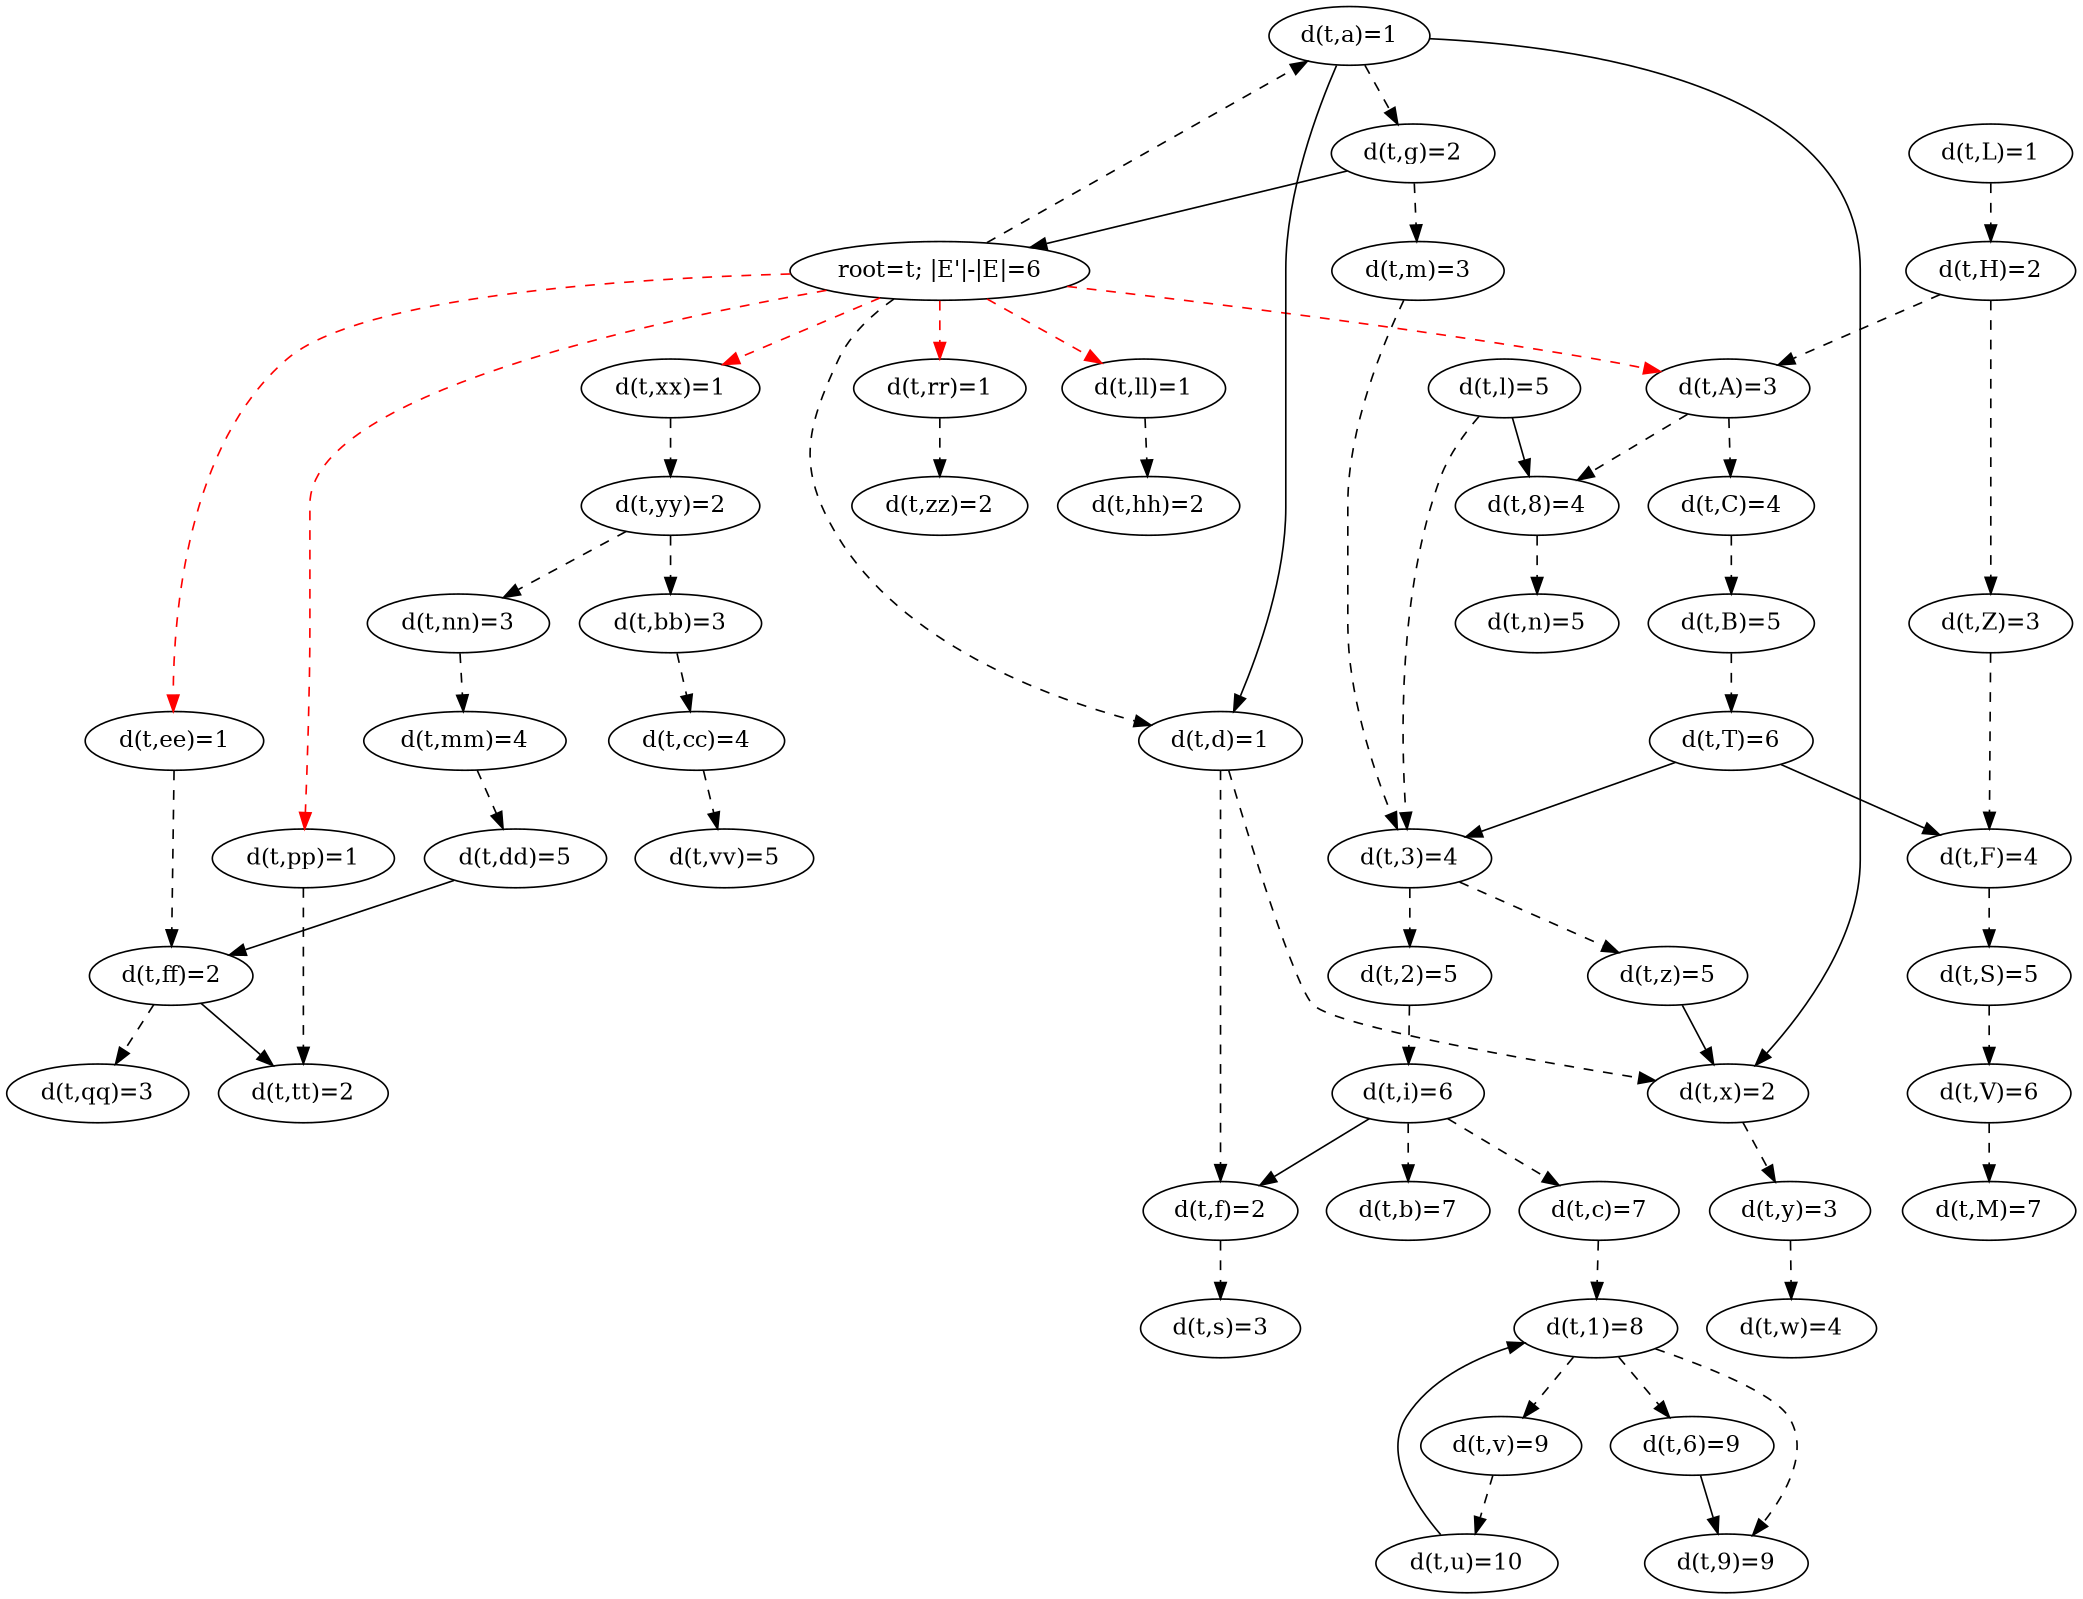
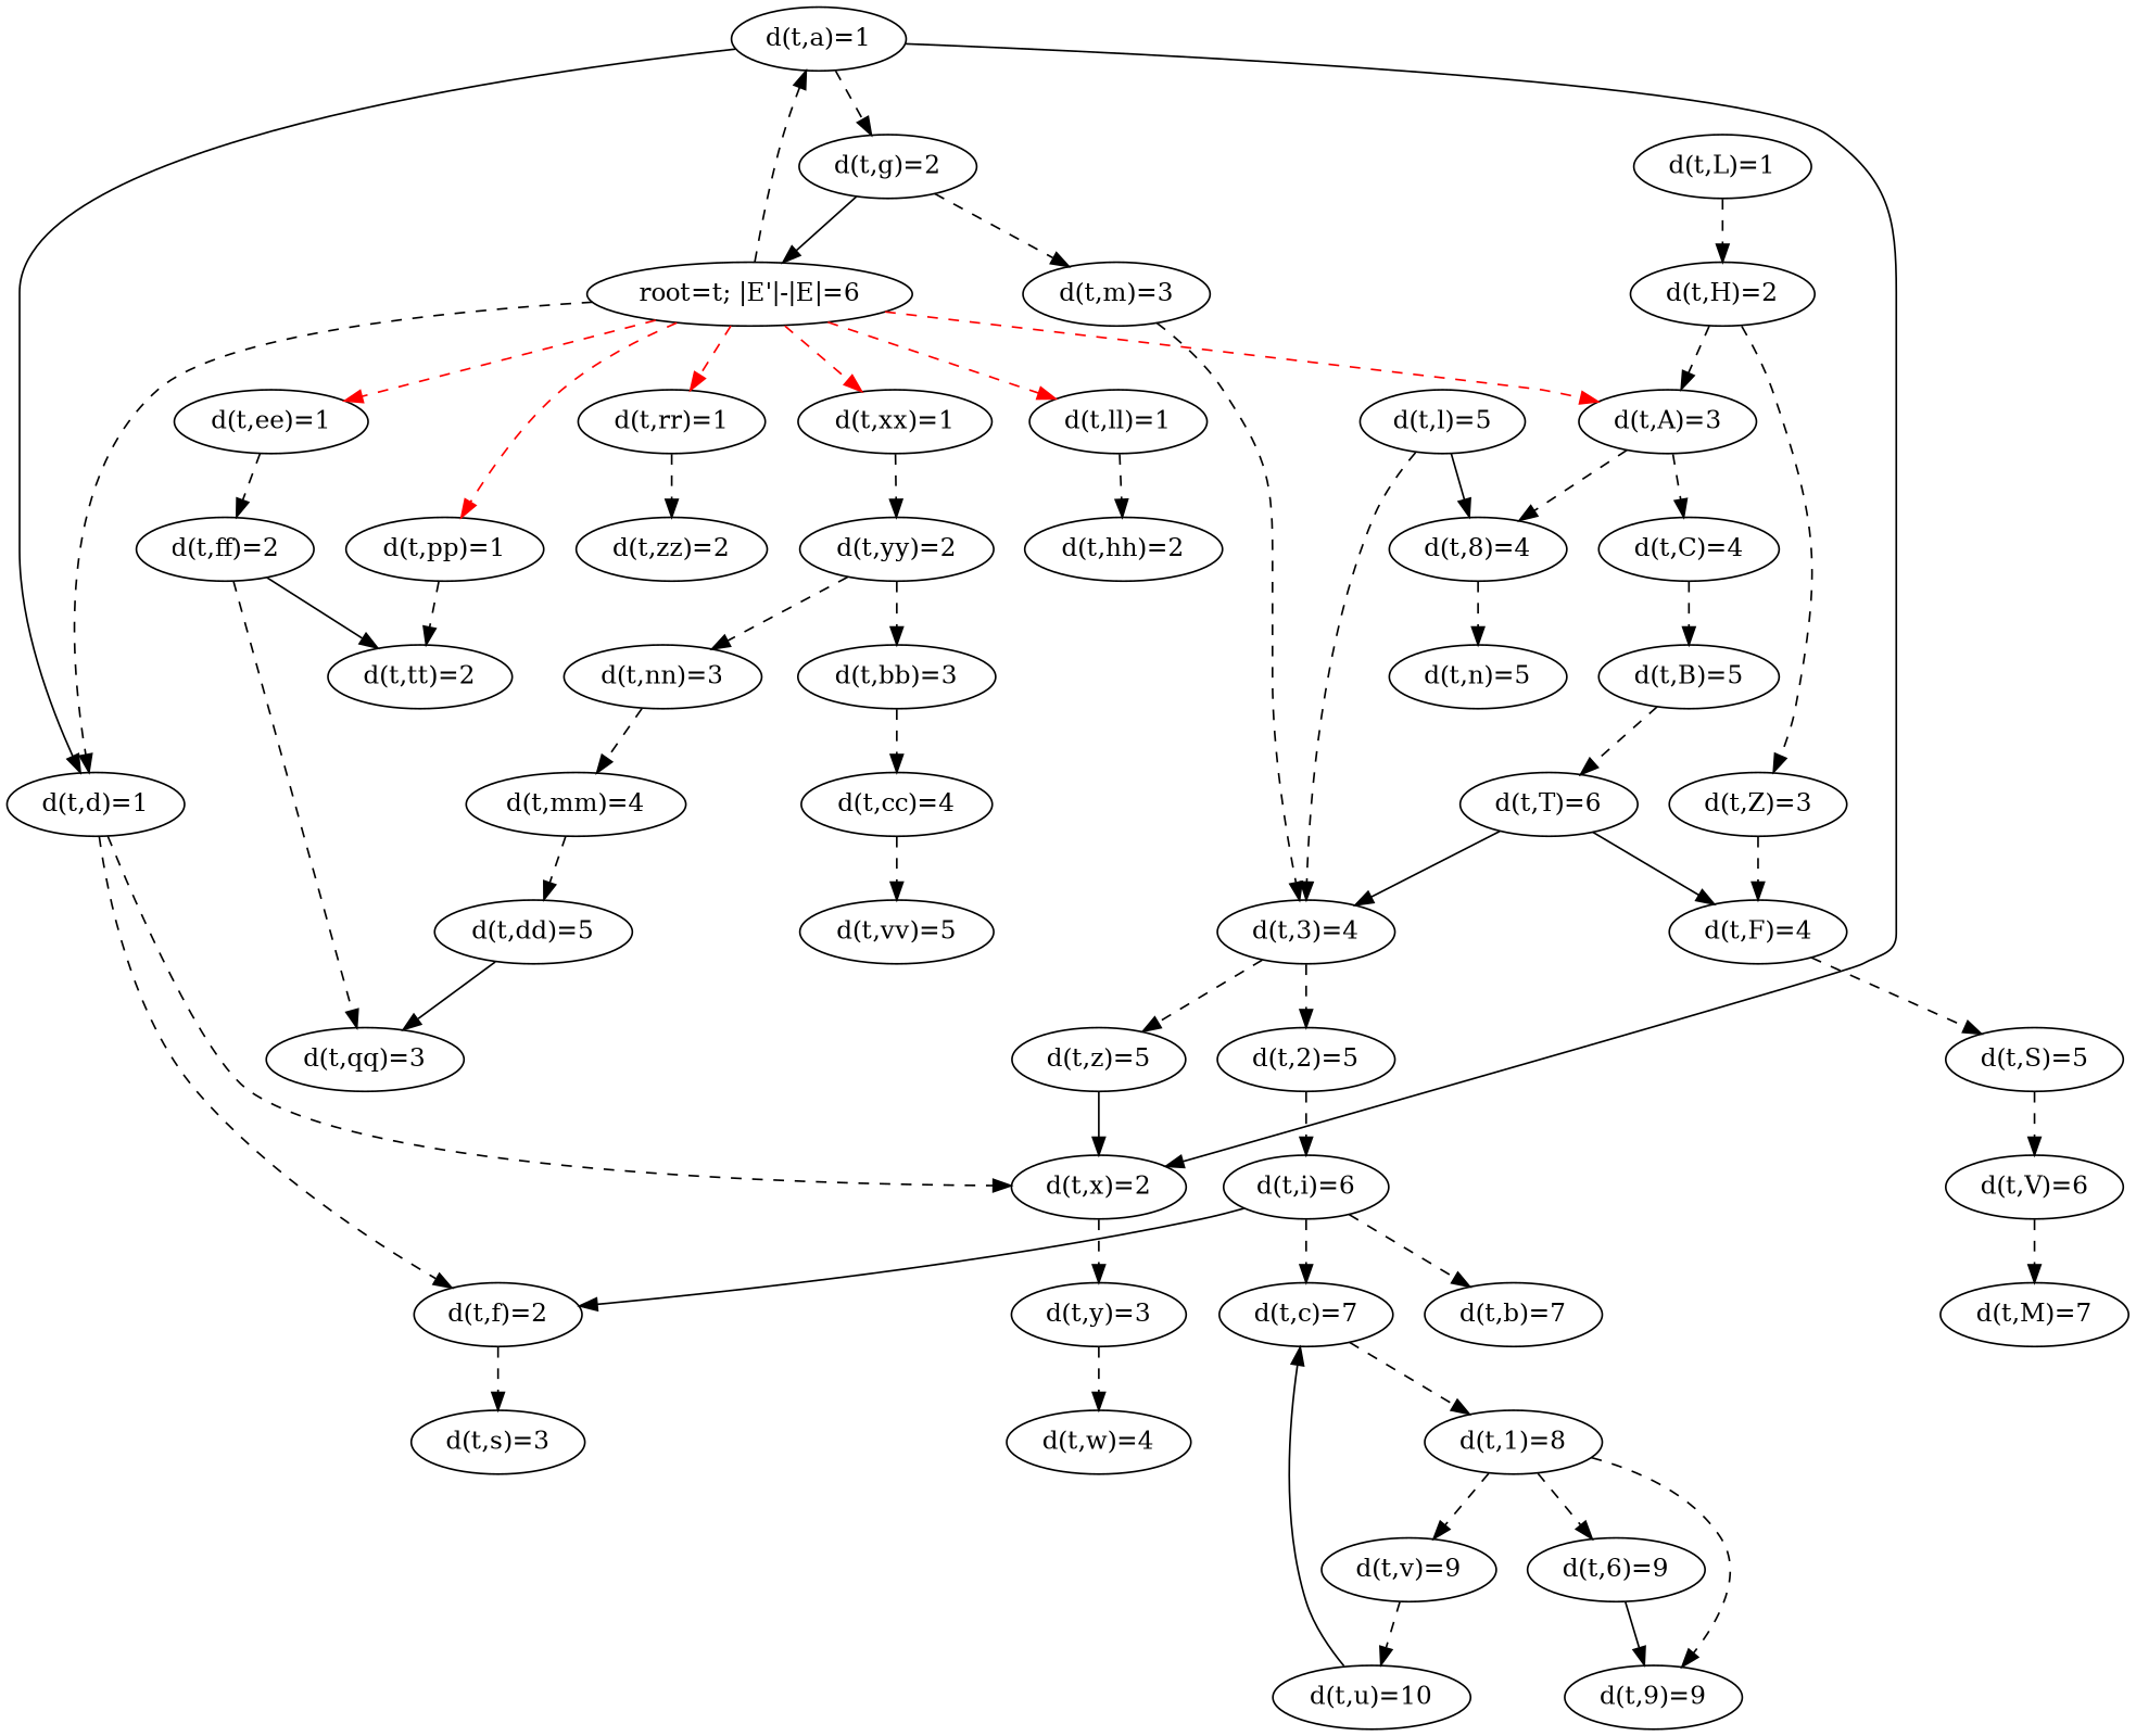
  digraph {
    edge [style=dashed]
    n1 [label="d(t,M)=7"]
    n2 [label="d(t,V)=6"]
    n3 [label="d(t,S)=5"]
    n4 [label="d(t,T)=6"]
    n5 [label="d(t,F)=4"]
    n6 [label="d(t,3)=4"]
    n7 [label="d(t,2)=5"]
    n8 [label="d(t,z)=5"]
    n9 [label="d(t,l)=5"]
    n10 [label="d(t,8)=4"]
    n11 [label="d(t,i)=6"]
    n12 [label="d(t,x)=2"]
    n13 [label="d(t,B)=5"]
    n14 [label="d(t,C)=4"]
    n15 [label="d(t,A)=3"]
    n16 [label="d(t,n)=5"]
    n17 [label="d(t,Z)=3"]
    n18 [label="d(t,H)=2"]
    n19 [label="d(t,L)=1"]
    n20 [label="d(t,6)=9"]
    n21 [label="d(t,9)=9"]
    n22 [label="d(t,u)=10"]
    n23 [label="d(t,1)=8"]
    n24 [label="d(t,v)=9"]
    n25 [label="d(t,s)=3"]
    n26 [label="d(t,c)=7"]
    n27 [label="d(t,zz)=2"]
    n28 [label="d(t,rr)=1"]
    n29 [label="d(t,qq)=3"]
    n30 [label="d(t,ee)=1"]
    n31 [label="d(t,ff)=2"]
    n32 [label="d(t,tt)=2"]
    n33 [label="d(t,pp)=1"]
    n34 [label="d(t,hh)=2"]
    n35 [label="d(t,ll)=1"]
    n36 [label="d(t,nn)=3"]
    n37 [label="d(t,mm)=4"]
    n38 [label="d(t,dd)=5"]
    n39 [label="d(t,vv)=5"]
    n40 [label="d(t,cc)=4"]
    n41 [label="d(t,bb)=3"]
    n42 [label="d(t,yy)=2"]
    n43 [label="d(t,xx)=1"]
    n44 [label="d(t,b)=7"]
    n45 [label="d(t,f)=2"]
    n46 [label="d(t,y)=3"]
    n47 [label="d(t,w)=4"]
    n48 [label="d(t,m)=3"]
    n49 [label="root=t; |E'|-|E|=6"]
    n50 [label="d(t,d)=1"]
    n51 [label="d(t,a)=1"]
    n52 [label="d(t,g)=2"]
    n2 -> n1
    n3 -> n2
    n4 -> n5 [style=""]
    n4 -> n6 [style=""]
    n5 -> n3
    n6 -> n7
    n6 -> n8
    n7 -> n11
    n8 -> n12 [style=""]
    n9 -> n6
    n9 -> n10 [style=""]
    n10 -> n16
    n11 -> n26
    n11 -> n44
    n11 -> n45 [style=""]
    n12 -> n46
    n13 -> n4
    n14 -> n13
    n15 -> n10
    n15 -> n14
    n17 -> n5
    n18 -> n15
    n18 -> n17
    n19 -> n18
    n20 -> n21 [style=""]
-   n22 -> n23 [style=""]
+   n22 -> n26 [style=""]
    n23 -> n20
    n23 -> n21
    n23 -> n24
    n24 -> n22
    n26 -> n23
    n28 -> n27
    n30 -> n31
    n31 -> n29
    n31 -> n32 [style=""]
    n33 -> n32
    n35 -> n34
    n36 -> n37
    n37 -> n38
-   n38 -> n31 [style=""]
+   n38 -> n29 [style=""]
    n40 -> n39
    n41 -> n40
    n42 -> n36
    n42 -> n41
    n43 -> n42
    n45 -> n25
    n46 -> n47
    n48 -> n6
    n49 -> n15 [color=red]
    n49 -> n28 [color=red]
    n49 -> n30 [color=red]
    n49 -> n33 [color=red]
    n49 -> n35 [color=red]
    n49 -> n43 [color=red]
    n49 -> n50
    n49 -> n51
    n50 -> n12
    n50 -> n45
    n51 -> n12 [style=""]
    n51 -> n50 [style=""]
    n51 -> n52
    n52 -> n48
    n52 -> n49 [style=""]
  }
